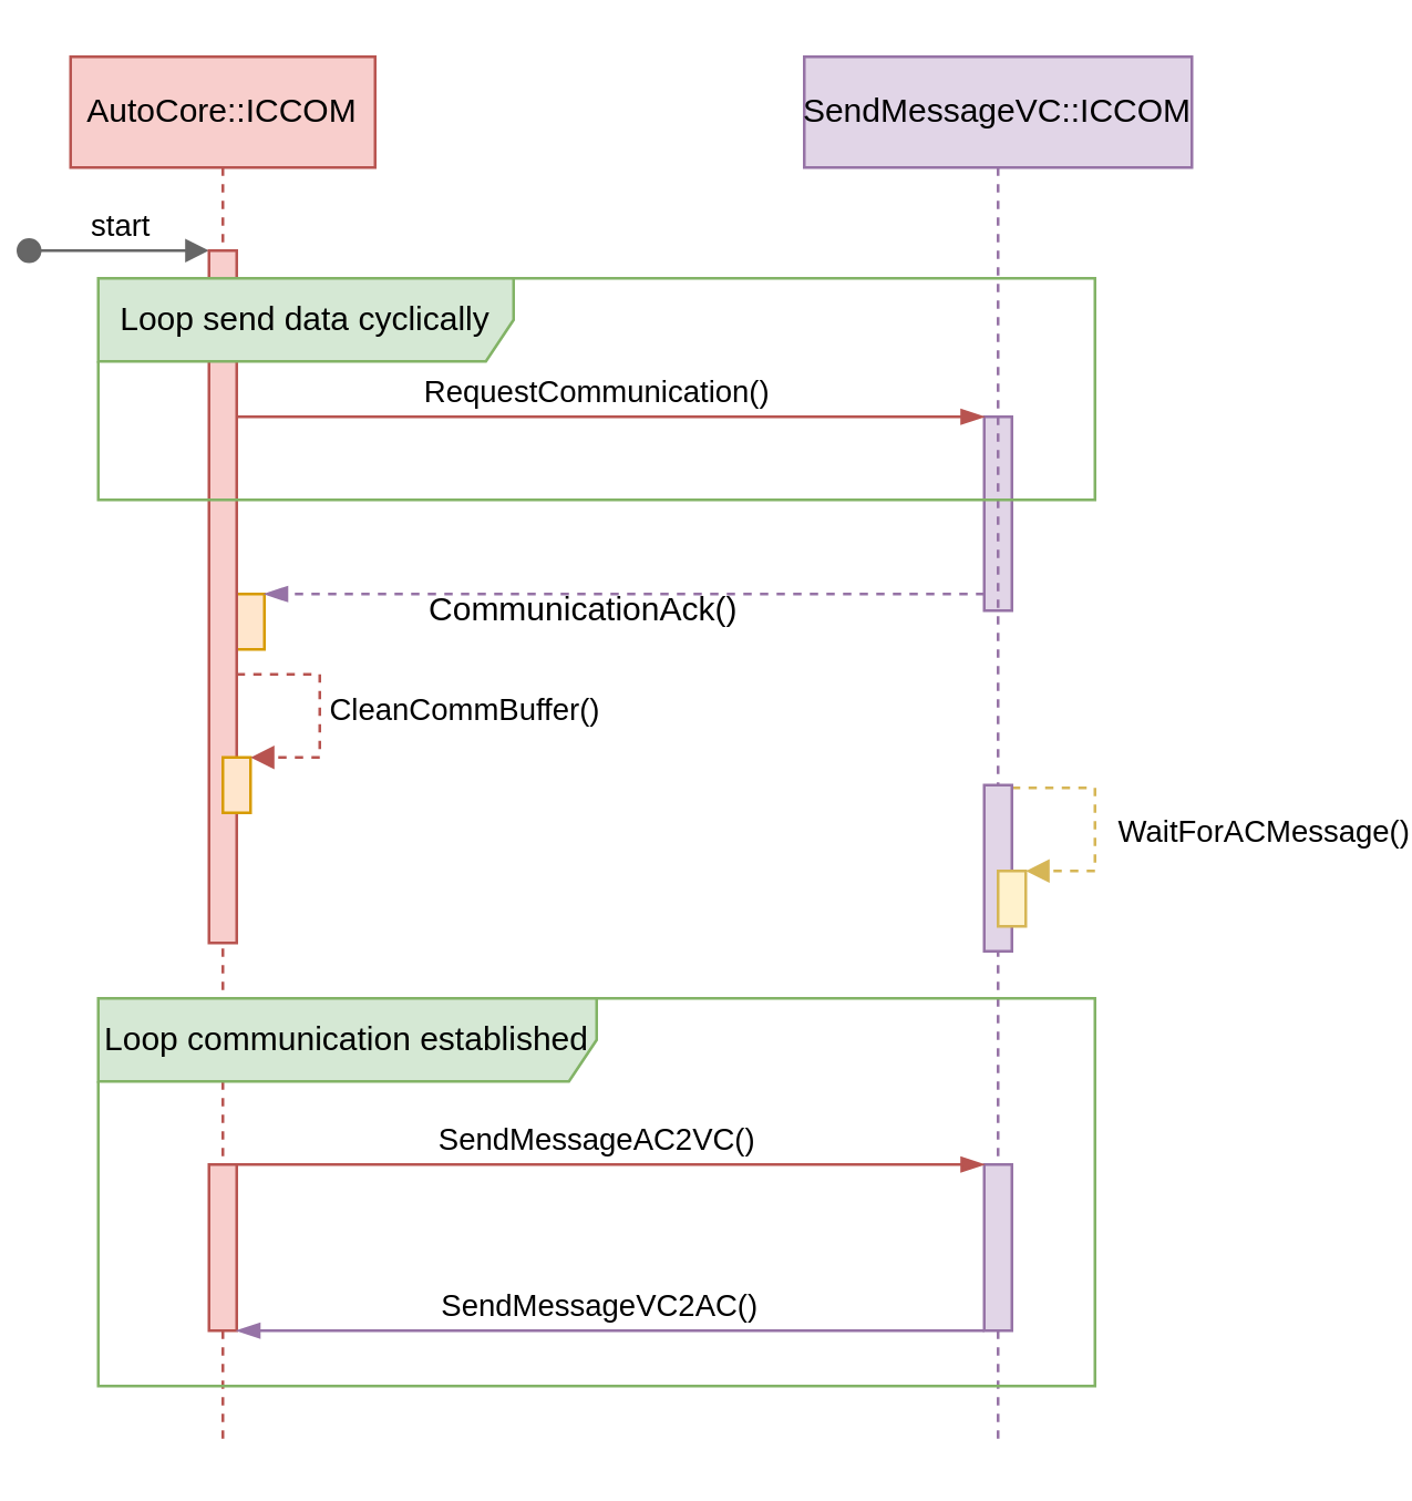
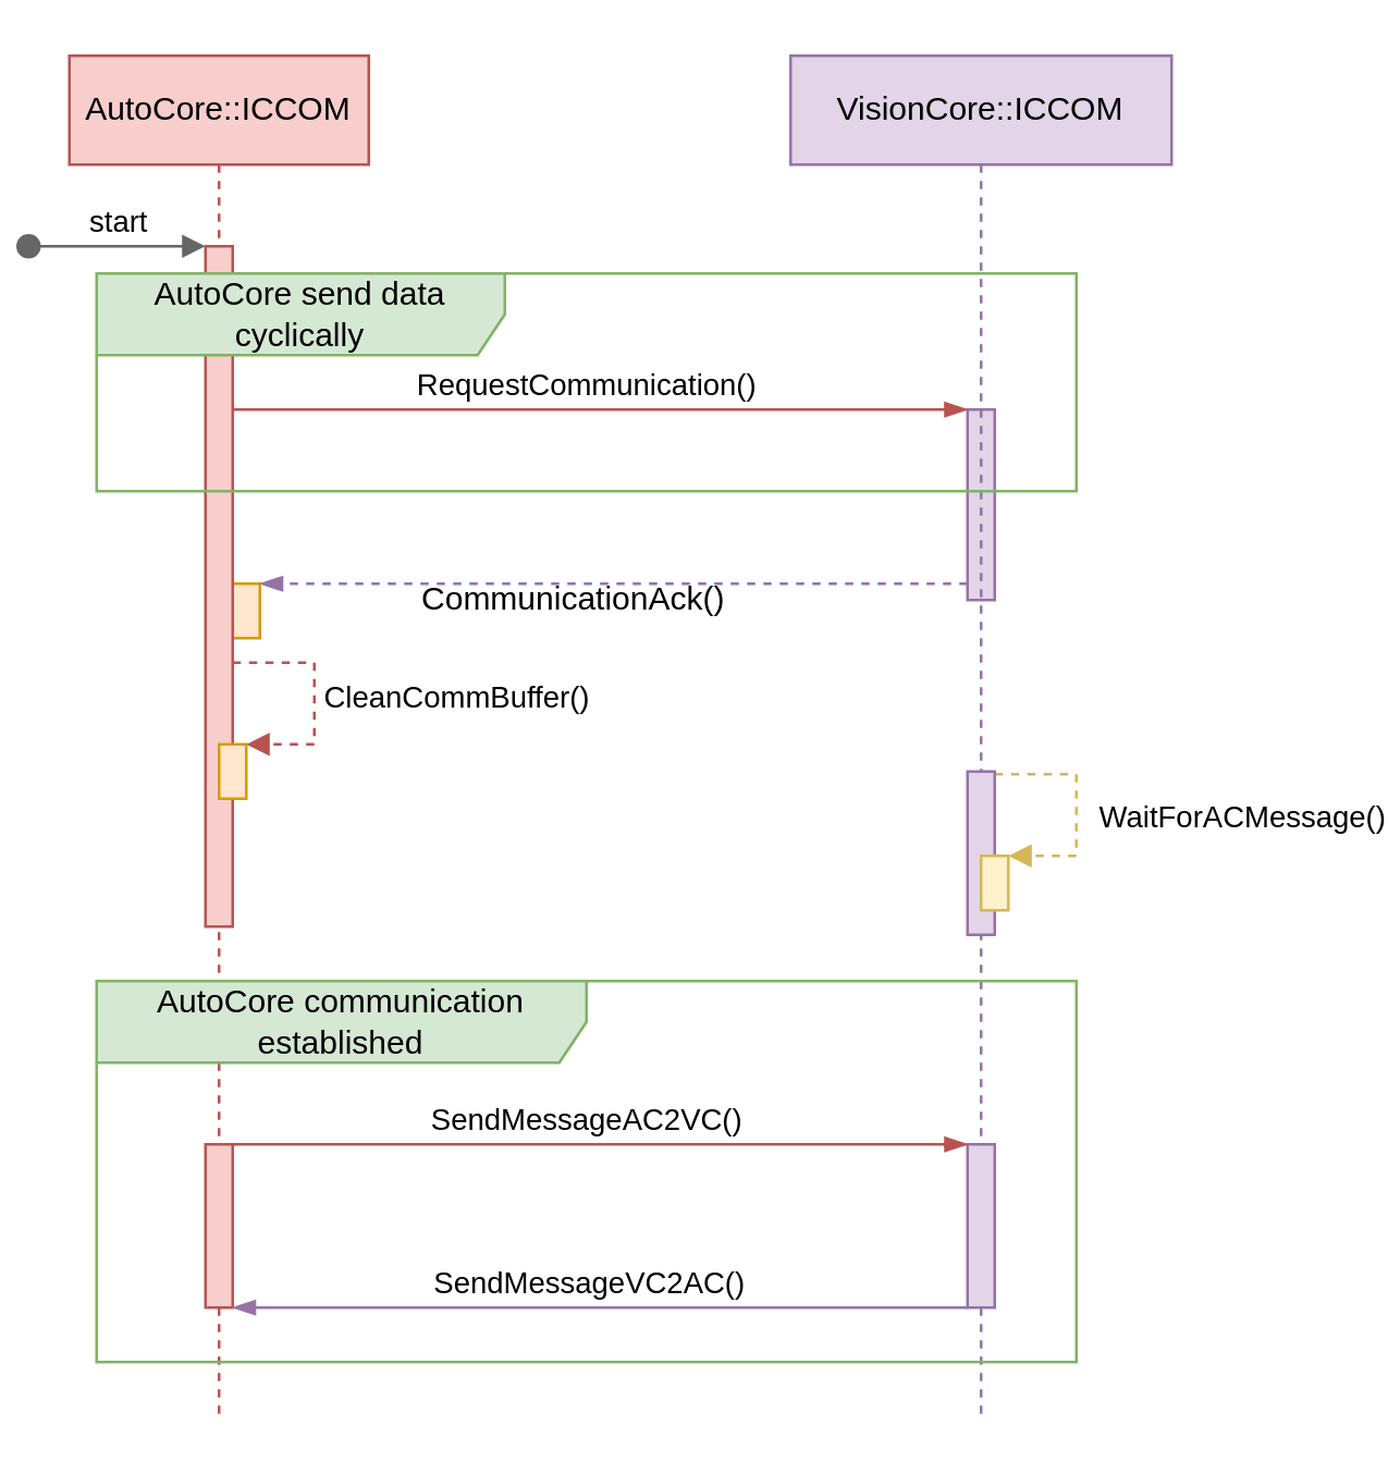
  <mxCell id="0" />
  <mxCell id="1" parent="0" />
  <mxCell id="2" value="" style="html=1;points=[];perimeter=orthogonalPerimeter;outlineConnect=0;targetShapes=umlLifeline;portConstraint=eastwest;newEdgeStyle={&quot;edgeStyle&quot;:&quot;elbowEdgeStyle&quot;,&quot;elbow&quot;:&quot;vertical&quot;,&quot;curved&quot;:0,&quot;rounded&quot;:0};fillColor=#e1d5e7;strokeColor=#9673a6;" vertex="1" parent="1"><mxGeometry x="350" y="150" width="10" height="70" as="geometry" /></mxCell>
- <mxCell id="3" value="SendMessageVC::ICCOM" style="shape=umlLifeline;perimeter=lifelinePerimeter;whiteSpace=wrap;html=1;container=0;dropTarget=0;collapsible=0;recursiveResize=0;outlineConnect=0;portConstraint=eastwest;newEdgeStyle={&quot;edgeStyle&quot;:&quot;elbowEdgeStyle&quot;,&quot;elbow&quot;:&quot;vertical&quot;,&quot;curved&quot;:0,&quot;rounded&quot;:0};fillColor=#e1d5e7;strokeColor=#9673a6;" parent="1" vertex="1"><mxGeometry x="285" y="20" width="140" height="500" as="geometry" /></mxCell>
+ <mxCell id="3" value="VisionCore::ICCOM" style="shape=umlLifeline;perimeter=lifelinePerimeter;whiteSpace=wrap;html=1;container=0;dropTarget=0;collapsible=0;recursiveResize=0;outlineConnect=0;portConstraint=eastwest;newEdgeStyle={&quot;edgeStyle&quot;:&quot;elbowEdgeStyle&quot;,&quot;elbow&quot;:&quot;vertical&quot;,&quot;curved&quot;:0,&quot;rounded&quot;:0};fillColor=#e1d5e7;strokeColor=#9673a6;" parent="1" vertex="1"><mxGeometry x="285" y="20" width="140" height="500" as="geometry" /></mxCell>
  <mxCell id="4" value="" style="html=1;align=left;spacingLeft=2;endArrow=block;rounded=0;edgeStyle=orthogonalEdgeStyle;curved=0;rounded=0;dashed=1;fillColor=#fff2cc;strokeColor=#d6b656;" edge="1" parent="3"><mxGeometry relative="1" as="geometry"><mxPoint x="75" y="264" as="sourcePoint" /><Array as="points"><mxPoint x="105" y="294" /></Array><mxPoint x="80" y="294" as="targetPoint" /></mxGeometry></mxCell>
  <mxCell id="5" value="WaitForACMessage()" style="edgeLabel;html=1;align=center;verticalAlign=middle;resizable=0;points=[];" vertex="1" connectable="0" parent="4"><mxGeometry x="0.058" y="1" relative="1" as="geometry"><mxPoint x="59" as="offset" /></mxGeometry></mxCell>
  <mxCell id="6" value="" style="html=1;points=[];perimeter=orthogonalPerimeter;outlineConnect=0;targetShapes=umlLifeline;portConstraint=eastwest;newEdgeStyle={&quot;edgeStyle&quot;:&quot;elbowEdgeStyle&quot;,&quot;elbow&quot;:&quot;vertical&quot;,&quot;curved&quot;:0,&quot;rounded&quot;:0};fillColor=#e1d5e7;strokeColor=#9673a6;" vertex="1" parent="3"><mxGeometry x="65" y="263" width="10" height="60" as="geometry" /></mxCell>
  <mxCell id="7" value="" style="html=1;points=[];perimeter=orthogonalPerimeter;outlineConnect=0;targetShapes=umlLifeline;portConstraint=eastwest;newEdgeStyle={&quot;edgeStyle&quot;:&quot;elbowEdgeStyle&quot;,&quot;elbow&quot;:&quot;vertical&quot;,&quot;curved&quot;:0,&quot;rounded&quot;:0};fillColor=#fff2cc;strokeColor=#d6b656;" vertex="1" parent="3"><mxGeometry x="70" y="294" width="10" height="20" as="geometry" /></mxCell>
  <mxCell id="8" value="" style="html=1;points=[];perimeter=orthogonalPerimeter;outlineConnect=0;targetShapes=umlLifeline;portConstraint=eastwest;newEdgeStyle={&quot;edgeStyle&quot;:&quot;elbowEdgeStyle&quot;,&quot;elbow&quot;:&quot;vertical&quot;,&quot;curved&quot;:0,&quot;rounded&quot;:0};fillColor=#e1d5e7;strokeColor=#9673a6;" vertex="1" parent="3"><mxGeometry x="65" y="400" width="10" height="60" as="geometry" /></mxCell>
  <mxCell id="9" value="AutoCore::ICCOM" style="shape=umlLifeline;perimeter=lifelinePerimeter;whiteSpace=wrap;html=1;container=0;dropTarget=0;collapsible=0;recursiveResize=0;outlineConnect=0;portConstraint=eastwest;newEdgeStyle={&quot;edgeStyle&quot;:&quot;elbowEdgeStyle&quot;,&quot;elbow&quot;:&quot;vertical&quot;,&quot;curved&quot;:0,&quot;rounded&quot;:0};fillColor=#f8cecc;strokeColor=#b85450;" parent="1" vertex="1"><mxGeometry x="20" y="20" width="110" height="500" as="geometry" /></mxCell>
  <mxCell id="10" value="start" style="html=1;verticalAlign=bottom;startArrow=oval;endArrow=block;startSize=8;edgeStyle=elbowEdgeStyle;elbow=vertical;curved=0;rounded=0;fillColor=#f5f5f5;strokeColor=#666666;" parent="9" edge="1"><mxGeometry relative="1" as="geometry"><mxPoint x="-15" y="70" as="sourcePoint" /><mxPoint x="50" y="70" as="targetPoint" /></mxGeometry></mxCell>
  <mxCell id="11" value="" style="html=1;points=[];perimeter=orthogonalPerimeter;outlineConnect=0;targetShapes=umlLifeline;portConstraint=eastwest;newEdgeStyle={&quot;edgeStyle&quot;:&quot;elbowEdgeStyle&quot;,&quot;elbow&quot;:&quot;vertical&quot;,&quot;curved&quot;:0,&quot;rounded&quot;:0};fillColor=#ffe6cc;strokeColor=#d79b00;" vertex="1" parent="9"><mxGeometry x="60" y="194" width="10" height="20" as="geometry" /></mxCell>
  <mxCell id="12" value="" style="html=1;points=[];perimeter=orthogonalPerimeter;outlineConnect=0;targetShapes=umlLifeline;portConstraint=eastwest;newEdgeStyle={&quot;edgeStyle&quot;:&quot;elbowEdgeStyle&quot;,&quot;elbow&quot;:&quot;vertical&quot;,&quot;curved&quot;:0,&quot;rounded&quot;:0};fillColor=#f8cecc;strokeColor=#b85450;" vertex="1" parent="1"><mxGeometry x="70" y="90" width="10" height="250" as="geometry" /></mxCell>
- <mxCell id="13" value="Loop send data cyclically" style="shape=umlFrame;whiteSpace=wrap;html=1;pointerEvents=0;width=150;height=30;fillColor=#d5e8d4;strokeColor=#82b366;" vertex="1" parent="1"><mxGeometry x="30" y="100" width="360" height="80" as="geometry" /></mxCell>
+ <mxCell id="13" value="AutoCore send data cyclically" style="shape=umlFrame;whiteSpace=wrap;html=1;pointerEvents=0;width=150;height=30;fillColor=#d5e8d4;strokeColor=#82b366;" vertex="1" parent="1"><mxGeometry x="30" y="100" width="360" height="80" as="geometry" /></mxCell>
  <mxCell id="14" value="" style="fontSize=12;html=1;endArrow=blockThin;endFill=1;rounded=0;fillColor=#f8cecc;strokeColor=#b85450;" edge="1" parent="1"><mxGeometry width="160" relative="1" as="geometry"><mxPoint x="80" y="150" as="sourcePoint" /><mxPoint x="350" y="150" as="targetPoint" /></mxGeometry></mxCell>
  <mxCell id="15" value="RequestCommunication()" style="edgeLabel;html=1;align=center;verticalAlign=middle;resizable=0;points=[];" vertex="1" connectable="0" parent="14"><mxGeometry x="0.178" relative="1" as="geometry"><mxPoint x="-30" y="-10" as="offset" /></mxGeometry></mxCell>
  <mxCell id="16" value="" style="edgeStyle=elbowEdgeStyle;fontSize=12;html=1;endArrow=blockThin;endFill=1;dashed=1;rounded=0;fillColor=#e1d5e7;strokeColor=#9673a6;" edge="1" parent="1"><mxGeometry width="160" relative="1" as="geometry"><mxPoint x="350" y="214" as="sourcePoint" /><mxPoint x="90" y="214" as="targetPoint" /><Array as="points"><mxPoint x="320" y="224" /></Array></mxGeometry></mxCell>
  <mxCell id="17" value="CommunicationAck()" style="text;html=1;align=center;verticalAlign=middle;resizable=0;points=[];autosize=1;strokeColor=none;fillColor=none;" vertex="1" parent="1"><mxGeometry x="140" y="205" width="130" height="30" as="geometry" /></mxCell>
  <mxCell id="18" value="" style="html=1;points=[];perimeter=orthogonalPerimeter;outlineConnect=0;targetShapes=umlLifeline;portConstraint=eastwest;newEdgeStyle={&quot;edgeStyle&quot;:&quot;elbowEdgeStyle&quot;,&quot;elbow&quot;:&quot;vertical&quot;,&quot;curved&quot;:0,&quot;rounded&quot;:0};fillColor=#ffe6cc;strokeColor=#d79b00;" vertex="1" parent="1"><mxGeometry x="75" y="273" width="10" height="20" as="geometry" /></mxCell>
  <mxCell id="19" value="CleanCommBuffer()" style="html=1;align=left;spacingLeft=2;endArrow=block;rounded=0;edgeStyle=orthogonalEdgeStyle;curved=0;rounded=0;dashed=1;fillColor=#f8cecc;strokeColor=#b85450;" edge="1" parent="1"><mxGeometry relative="1" as="geometry"><mxPoint x="80" y="243" as="sourcePoint" /><Array as="points"><mxPoint x="110" y="273" /></Array><mxPoint x="85" y="273" as="targetPoint" /></mxGeometry></mxCell>
- <mxCell id="20" value="Loop communication established" style="shape=umlFrame;whiteSpace=wrap;html=1;pointerEvents=0;width=180;height=30;fillColor=#d5e8d4;strokeColor=#82b366;" vertex="1" parent="1"><mxGeometry x="30" y="360" width="360" height="140" as="geometry" /></mxCell>
+ <mxCell id="20" value="AutoCore communication established" style="shape=umlFrame;whiteSpace=wrap;html=1;pointerEvents=0;width=180;height=30;fillColor=#d5e8d4;strokeColor=#82b366;" vertex="1" parent="1"><mxGeometry x="30" y="360" width="360" height="140" as="geometry" /></mxCell>
  <mxCell id="21" value="" style="html=1;points=[];perimeter=orthogonalPerimeter;outlineConnect=0;targetShapes=umlLifeline;portConstraint=eastwest;newEdgeStyle={&quot;edgeStyle&quot;:&quot;elbowEdgeStyle&quot;,&quot;elbow&quot;:&quot;vertical&quot;,&quot;curved&quot;:0,&quot;rounded&quot;:0};fillColor=#f8cecc;strokeColor=#b85450;" vertex="1" parent="1"><mxGeometry x="70" y="420" width="10" height="60" as="geometry" /></mxCell>
  <mxCell id="22" value="" style="fontSize=12;html=1;endArrow=blockThin;endFill=1;rounded=0;fontStyle=1;fillColor=#f8cecc;strokeColor=#b85450;" edge="1" parent="1" target="8"><mxGeometry width="160" relative="1" as="geometry"><mxPoint x="80" y="420" as="sourcePoint" /><mxPoint x="300" y="420" as="targetPoint" /></mxGeometry></mxCell>
  <mxCell id="23" value="SendMessageAC2VC()" style="edgeLabel;html=1;align=center;verticalAlign=middle;resizable=0;points=[];" vertex="1" connectable="0" parent="22"><mxGeometry x="-0.256" y="-1" relative="1" as="geometry"><mxPoint x="29" y="-11" as="offset" /></mxGeometry></mxCell>
  <mxCell id="24" value="" style="fontSize=12;html=1;endArrow=blockThin;endFill=1;rounded=0;fontStyle=1;fillColor=#e1d5e7;strokeColor=#9673a6;" edge="1" parent="1"><mxGeometry width="160" relative="1" as="geometry"><mxPoint x="350" y="480" as="sourcePoint" /><mxPoint x="80" y="480" as="targetPoint" /></mxGeometry></mxCell>
  <mxCell id="25" value="SendMessageVC2AC()" style="edgeLabel;html=1;align=center;verticalAlign=middle;resizable=0;points=[];" vertex="1" connectable="0" parent="24"><mxGeometry x="-0.061" y="3" relative="1" as="geometry"><mxPoint x="-13" y="-13" as="offset" /></mxGeometry></mxCell>
